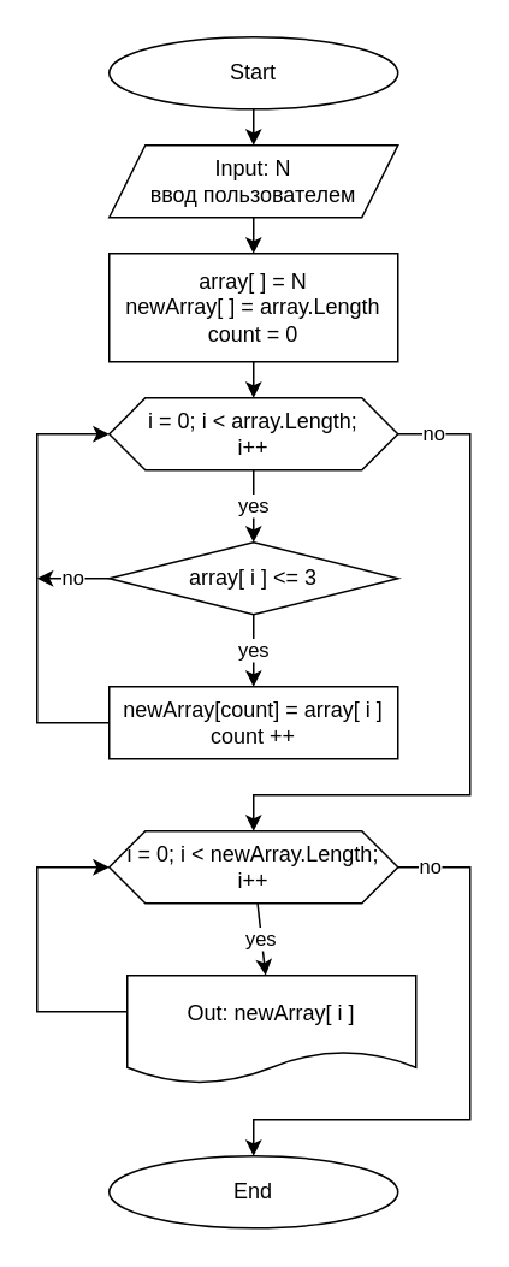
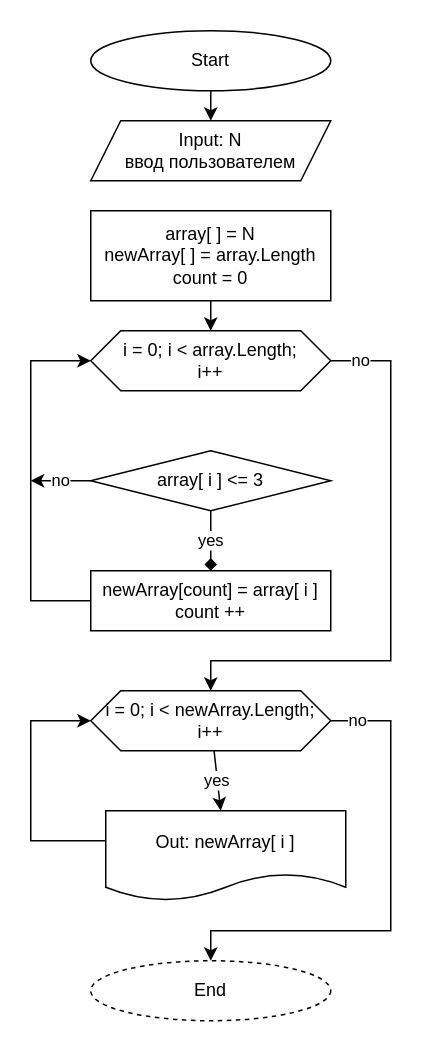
  <mxCell id="0" />
  <mxCell id="1" parent="0" />
  <mxCell id="2" value="" style="edgeStyle=none;html=1;" parent="1" source="3" target="5" edge="1"><mxGeometry relative="1" as="geometry" /></mxCell>
  <mxCell id="3" value="Start" style="ellipse;whiteSpace=wrap;html=1;" parent="1" vertex="1"><mxGeometry x="60" y="20" width="160" height="40" as="geometry" /></mxCell>
- <mxCell id="4" value="" style="edgeStyle=none;html=1;" parent="1" source="5" target="7" edge="1"><mxGeometry relative="1" as="geometry" /></mxCell>
  <mxCell id="5" value="Input: N&lt;br&gt;ввод пользователем" style="shape=parallelogram;perimeter=parallelogramPerimeter;whiteSpace=wrap;html=1;fixedSize=1;" parent="1" vertex="1"><mxGeometry x="60" y="80" width="160" height="40" as="geometry" /></mxCell>
  <mxCell id="6" value="" style="edgeStyle=none;html=1;entryX=0.5;entryY=0;entryDx=0;entryDy=0;" parent="1" source="7" target="15" edge="1"><mxGeometry relative="1" as="geometry"><mxPoint x="140" y="240" as="targetPoint" /></mxGeometry></mxCell>
  <mxCell id="7" value="array[ ] = N&lt;br&gt;newArray[ ] = array.Length&lt;br&gt;count = 0" style="whiteSpace=wrap;html=1;" parent="1" vertex="1"><mxGeometry x="60" y="140" width="160" height="60" as="geometry" /></mxCell>
- <mxCell id="8" value="yes" style="edgeStyle=none;html=1;exitX=0.5;exitY=1;exitDx=0;exitDy=0;" parent="1" source="15" target="11" edge="1"><mxGeometry relative="1" as="geometry"><mxPoint x="140" y="360" as="sourcePoint" /></mxGeometry></mxCell>
- <mxCell id="9" value="yes" style="edgeStyle=none;html=1;" parent="1" source="11" target="13" edge="1"><mxGeometry relative="1" as="geometry" /></mxCell>
+ <mxCell id="9" value="yes" style="edgeStyle=none;html=1;endArrow=diamond;" parent="1" source="11" target="13" edge="1"><mxGeometry relative="1" as="geometry" /></mxCell>
  <mxCell id="10" value="no" style="edgeStyle=none;html=1;" parent="1" source="11" edge="1"><mxGeometry relative="1" as="geometry"><mxPoint x="20" y="320" as="targetPoint" /></mxGeometry></mxCell>
  <mxCell id="11" value="array[ i ] &amp;lt;= 3" style="rhombus;whiteSpace=wrap;html=1;" parent="1" vertex="1"><mxGeometry x="60" y="300" width="160" height="40" as="geometry" /></mxCell>
  <mxCell id="12" style="edgeStyle=none;html=1;exitX=0;exitY=0.5;exitDx=0;exitDy=0;entryX=0;entryY=0.5;entryDx=0;entryDy=0;rounded=0;" parent="1" source="13" target="15" edge="1"><mxGeometry relative="1" as="geometry"><mxPoint x="30" y="440" as="targetPoint" /><Array as="points"><mxPoint x="20" y="400" /><mxPoint x="20" y="240" /></Array></mxGeometry></mxCell>
  <mxCell id="13" value="newArray[count] = array[ i ]&lt;br&gt;count ++" style="whiteSpace=wrap;html=1;" parent="1" vertex="1"><mxGeometry x="60" y="380" width="160" height="40" as="geometry" /></mxCell>
  <mxCell id="14" value="no" style="edgeStyle=none;html=1;entryX=0.5;entryY=0;entryDx=0;entryDy=0;rounded=0;" parent="1" source="15" target="18" edge="1"><mxGeometry x="-0.895" relative="1" as="geometry"><Array as="points"><mxPoint x="260" y="240" /><mxPoint x="260" y="440" /><mxPoint x="140" y="440" /></Array><mxPoint as="offset" /></mxGeometry></mxCell>
  <mxCell id="15" value="&lt;span&gt;i = 0;&amp;nbsp;&lt;/span&gt;i &amp;lt; array.Length;&lt;br&gt;i++" style="shape=hexagon;perimeter=hexagonPerimeter2;whiteSpace=wrap;html=1;fixedSize=1;" parent="1" vertex="1"><mxGeometry x="60" y="220" width="160" height="40" as="geometry" /></mxCell>
  <mxCell id="16" value="yes" style="edgeStyle=none;html=1;" parent="1" source="18" target="20" edge="1"><mxGeometry relative="1" as="geometry" /></mxCell>
  <mxCell id="17" value="no" style="edgeStyle=none;html=1;entryX=0.5;entryY=0;entryDx=0;entryDy=0;rounded=0;" parent="1" source="18" target="21" edge="1"><mxGeometry x="-0.889" relative="1" as="geometry"><mxPoint x="280" y="570" as="targetPoint" /><Array as="points"><mxPoint x="260" y="480" /><mxPoint x="260" y="520" /><mxPoint x="260" y="620" /><mxPoint x="140" y="620" /></Array><mxPoint as="offset" /></mxGeometry></mxCell>
  <mxCell id="18" value="&lt;span&gt;i = 0;&amp;nbsp;&lt;/span&gt;i &amp;lt; newArray.Length;&lt;br&gt;i++" style="shape=hexagon;perimeter=hexagonPerimeter2;whiteSpace=wrap;html=1;fixedSize=1;" parent="1" vertex="1"><mxGeometry x="60" y="460" width="160" height="40" as="geometry" /></mxCell>
  <mxCell id="19" style="edgeStyle=none;html=1;entryX=0;entryY=0.5;entryDx=0;entryDy=0;exitX=0;exitY=0.333;exitDx=0;exitDy=0;exitPerimeter=0;rounded=0;" parent="1" source="20" target="18" edge="1"><mxGeometry relative="1" as="geometry"><Array as="points"><mxPoint x="20" y="560" /><mxPoint x="20" y="520" /><mxPoint x="20" y="480" /></Array></mxGeometry></mxCell>
  <mxCell id="20" value="Out: newArray[ i ]" style="shape=document;whiteSpace=wrap;html=1;boundedLbl=1;" parent="1" vertex="1"><mxGeometry x="70" y="540" width="160" height="60" as="geometry" /></mxCell>
- <mxCell id="21" value="End" style="ellipse;whiteSpace=wrap;html=1;" parent="1" vertex="1"><mxGeometry x="60" y="640" width="160" height="40" as="geometry" /></mxCell>
+ <mxCell id="21" value="End" style="ellipse;whiteSpace=wrap;html=1;dashed=1;" parent="1" vertex="1"><mxGeometry x="60" y="640" width="160" height="40" as="geometry" /></mxCell>
